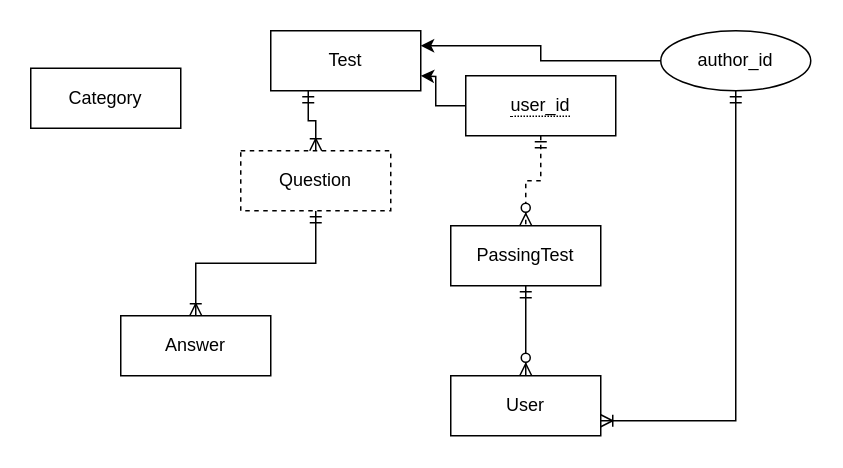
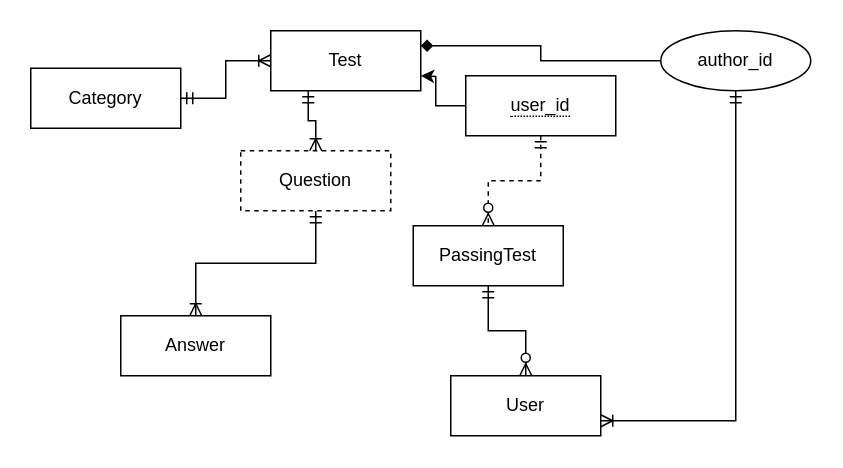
  <mxCell id="0" />
  <mxCell id="1" parent="0" />
+ <mxCell id="2" value="" style="edgeStyle=orthogonalEdgeStyle;rounded=0;orthogonalLoop=1;jettySize=auto;html=1;startArrow=ERmandOne;startFill=0;endArrow=ERoneToMany;endFill=0;entryX=0;entryY=0.5;entryDx=0;entryDy=0;" parent="1" source="3" target="13" edge="1"><mxGeometry relative="1" as="geometry"><mxPoint x="250" y="20" as="targetPoint" /></mxGeometry></mxCell>
  <mxCell id="3" value="Category" style="whiteSpace=wrap;html=1;align=center;" parent="1" vertex="1"><mxGeometry x="20" y="45" width="100" height="40" as="geometry" /></mxCell>
  <mxCell id="4" value="User" style="whiteSpace=wrap;html=1;align=center;" parent="1" vertex="1"><mxGeometry x="300" y="250" width="100" height="40" as="geometry" /></mxCell>
  <mxCell id="5" value="" style="edgeStyle=orthogonalEdgeStyle;rounded=0;orthogonalLoop=1;jettySize=auto;html=1;startArrow=ERmandOne;startFill=0;endArrow=ERoneToMany;endFill=0;" parent="1" source="6" target="7" edge="1"><mxGeometry relative="1" as="geometry" /></mxCell>
  <mxCell id="6" value="Question" style="whiteSpace=wrap;html=1;align=center;dashed=1;" parent="1" vertex="1"><mxGeometry x="160" y="100" width="100" height="40" as="geometry" /></mxCell>
  <mxCell id="7" value="Answer" style="whiteSpace=wrap;html=1;align=center;" parent="1" vertex="1"><mxGeometry x="80" y="210" width="100" height="40" as="geometry" /></mxCell>
  <mxCell id="8" value="" style="edgeStyle=orthogonalEdgeStyle;rounded=0;orthogonalLoop=1;jettySize=auto;html=1;startArrow=ERmandOne;startFill=0;endArrow=ERzeroToMany;endFill=1;" parent="1" source="9" target="4" edge="1"><mxGeometry relative="1" as="geometry" /></mxCell>
- <mxCell id="9" value="PassingTest" style="whiteSpace=wrap;html=1;align=center;" parent="1" vertex="1"><mxGeometry x="300" y="150" width="100" height="40" as="geometry" /></mxCell>
- <mxCell id="10" value="" style="edgeStyle=orthogonalEdgeStyle;rounded=0;orthogonalLoop=1;jettySize=auto;html=1;exitX=0;exitY=0.5;exitDx=0;exitDy=0;entryX=1;entryY=0.25;entryDx=0;entryDy=0;" parent="1" source="16" target="13" edge="1"><mxGeometry relative="1" as="geometry"><mxPoint x="220" y="10" as="targetPoint" /></mxGeometry></mxCell>
+ <mxCell id="9" value="PassingTest" style="whiteSpace=wrap;html=1;align=center;" parent="1" vertex="1"><mxGeometry x="275" y="150" width="100" height="40" as="geometry" /></mxCell>
+ <mxCell id="10" value="" style="edgeStyle=orthogonalEdgeStyle;rounded=0;orthogonalLoop=1;jettySize=auto;html=1;exitX=0;exitY=0.5;exitDx=0;exitDy=0;entryX=1;entryY=0.25;entryDx=0;entryDy=0;endArrow=diamond;" parent="1" source="16" target="13" edge="1"><mxGeometry relative="1" as="geometry"><mxPoint x="220" y="10" as="targetPoint" /></mxGeometry></mxCell>
  <mxCell id="11" value="" style="edgeStyle=orthogonalEdgeStyle;rounded=0;orthogonalLoop=1;jettySize=auto;html=1;startArrow=ERmandOne;startFill=0;endArrow=ERoneToMany;endFill=0;exitX=0.25;exitY=1;exitDx=0;exitDy=0;" parent="1" source="13" target="6" edge="1"><mxGeometry relative="1" as="geometry"><mxPoint x="309.5" y="30" as="sourcePoint" /><mxPoint x="309.5" y="100" as="targetPoint" /></mxGeometry></mxCell>
  <mxCell id="12" value="" style="edgeStyle=orthogonalEdgeStyle;rounded=0;orthogonalLoop=1;jettySize=auto;html=1;startArrow=ERmandOne;startFill=0;endArrow=ERzeroToMany;endFill=1;entryX=0.5;entryY=0;entryDx=0;entryDy=0;exitX=0.5;exitY=1;exitDx=0;exitDy=0;dashed=1;" parent="1" source="15" target="9" edge="1"><mxGeometry relative="1" as="geometry"><mxPoint x="320" y="50" as="sourcePoint" /></mxGeometry></mxCell>
  <mxCell id="13" value="Test" style="whiteSpace=wrap;html=1;align=center;" parent="1" vertex="1"><mxGeometry x="180" y="20" width="100" height="40" as="geometry" /></mxCell>
  <mxCell id="14" value="" style="edgeStyle=orthogonalEdgeStyle;rounded=0;orthogonalLoop=1;jettySize=auto;html=1;" parent="1" source="15" edge="1"><mxGeometry relative="1" as="geometry"><mxPoint x="280" y="50" as="targetPoint" /></mxGeometry></mxCell>
  <mxCell id="15" value="&lt;span style=&quot;border-bottom: 1px dotted&quot;&gt;user_id&lt;/span&gt;" style="whiteSpace=wrap;html=1;align=center;rounded=0;" parent="1" vertex="1"><mxGeometry x="310" y="50" width="100" height="40" as="geometry" /></mxCell>
  <mxCell id="16" value="author_id" style="ellipse;whiteSpace=wrap;html=1;align=center;" parent="1" vertex="1"><mxGeometry x="440" y="20" width="100" height="40" as="geometry" /></mxCell>
  <mxCell id="17" value="" style="edgeStyle=orthogonalEdgeStyle;rounded=0;orthogonalLoop=1;jettySize=auto;html=1;startArrow=ERmandOne;startFill=0;endArrow=ERoneToMany;endFill=0;entryX=1;entryY=0.75;entryDx=0;entryDy=0;exitX=0.5;exitY=1;exitDx=0;exitDy=0;" parent="1" source="16" target="4" edge="1"><mxGeometry relative="1" as="geometry"><mxPoint x="370" y="100" as="sourcePoint" /><mxPoint x="360" y="160" as="targetPoint" /></mxGeometry></mxCell>
